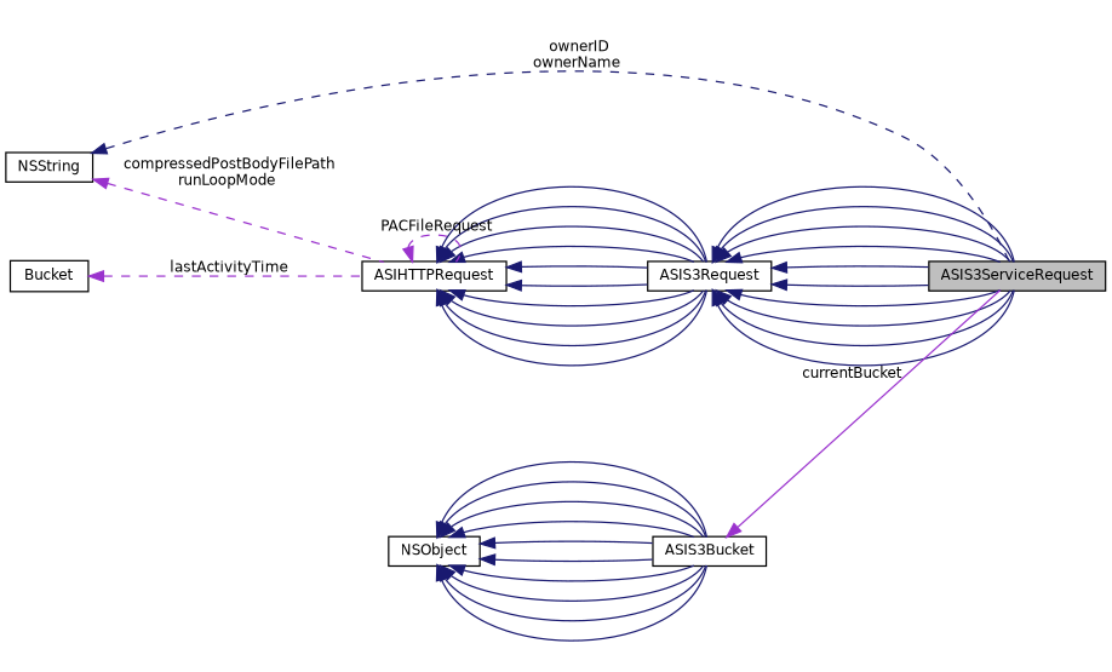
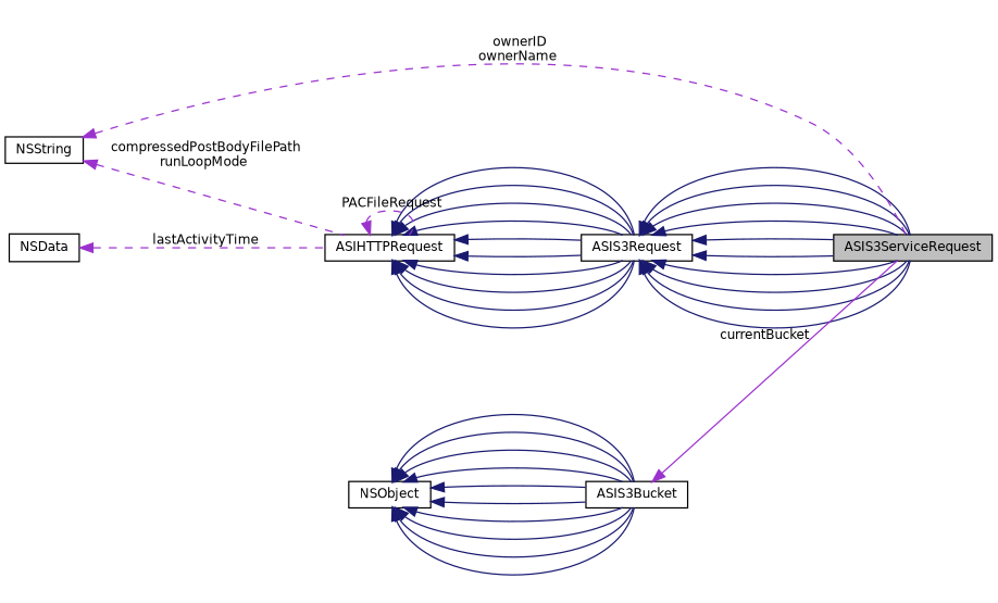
  digraph {
    rankdir=LR
    node [color=black fillcolor=white fontname=Helvetica fontsize=10 shape=record style=filled]
    edge [color=midnightblue dir=back fontname=Helvetica fontsize=10 labelfontname=Helvetica labelfontsize=10 style=solid]
    n1 [fillcolor=grey75 fontcolor=black height=0.2 label=ASIS3ServiceRequest width=0.4]
    n2 [height=0.2 label=ASIS3Request width=0.4]
    n3 [height=0.2 label=ASIHTTPRequest width=0.4]
    n4 [height=0.2 label=NSString width=0.4]
-   n5 [height=0.2 label=Bucket width=0.4]
+   n5 [height=0.2 label=NSData width=0.4]
    n6 [height=0.2 label=ASIS3Bucket width=0.4]
    n7 [height=0.2 label=NSObject width=0.4]
    n2 -> n1
    n2 -> n1
    n2 -> n1
    n2 -> n1
    n2 -> n1
    n2 -> n1
    n2 -> n1
    n2 -> n1
    n2 -> n1
    n2 -> n1
    n3 -> n2
    n3 -> n2
    n3 -> n2
    n3 -> n2
    n3 -> n2
    n3 -> n2
    n3 -> n2
    n3 -> n2
    n3 -> n2
    n3 -> n2
    n3 -> n3 [color=darkorchid3 label=" PACFileRequest" style=dashed]
-   n4 -> n1 [label=" ownerID\nownerName" style=dashed]
+   n4 -> n1 [color=darkorchid3 label=" ownerID\nownerName" style=dashed]
    n4 -> n3 [color=darkorchid3 label=" compressedPostBodyFilePath\nrunLoopMode" style=dashed]
    n5 -> n3 [color=darkorchid3 label=" lastActivityTime" style=dashed]
    n6 -> n1 [color=darkorchid3 label=" currentBucket"]
    n7 -> n6
    n7 -> n6
    n7 -> n6
    n7 -> n6
    n7 -> n6
    n7 -> n6
    n7 -> n6
    n7 -> n6
    n7 -> n6
    n7 -> n6
  }
